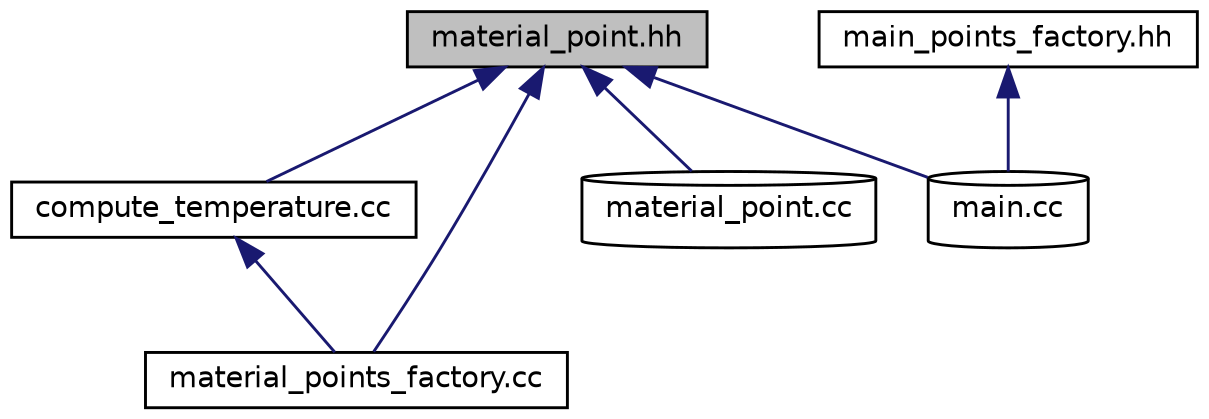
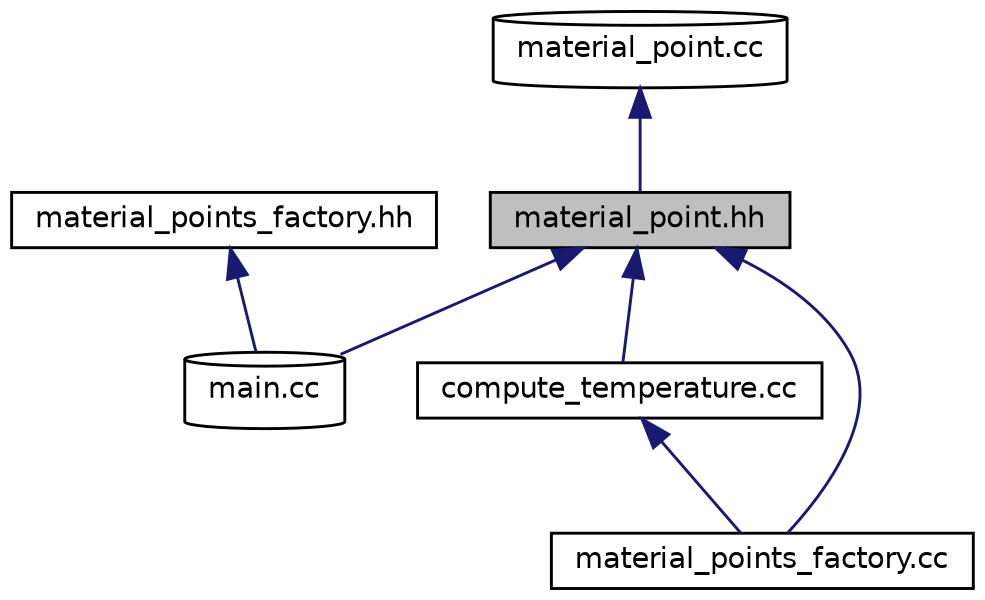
  digraph {
    node [color=black fillcolor=white fontname=Helvetica fontsize=10 shape=box style=filled]
    edge [color=midnightblue dir=back fontname=Helvetica fontsize=10 labelfontname=Helvetica labelfontsize=10 style=solid]
    n1 [fillcolor=grey75 fontcolor=black height=0.2 label="material_point.hh" width=0.4]
    n2 [height=0.2 label="compute_temperature.cc" width=0.4]
    n3 [height=0.2 label="material_points_factory.cc" width=0.4]
    n4 [height=0.2 label="material_point.cc" shape=cylinder width=0.4]
    n5 [height=0.2 label="main.cc" shape=cylinder width=0.4]
-   n6 [height=0.2 label="main_points_factory.hh" width=0.4]
+   n6 [height=0.2 label="material_points_factory.hh" width=0.4]
    n1 -> n2
    n1 -> n3
-   n1 -> n4
+   n4 -> n1
    n1 -> n5
    n2 -> n3
    n6 -> n5
  }
